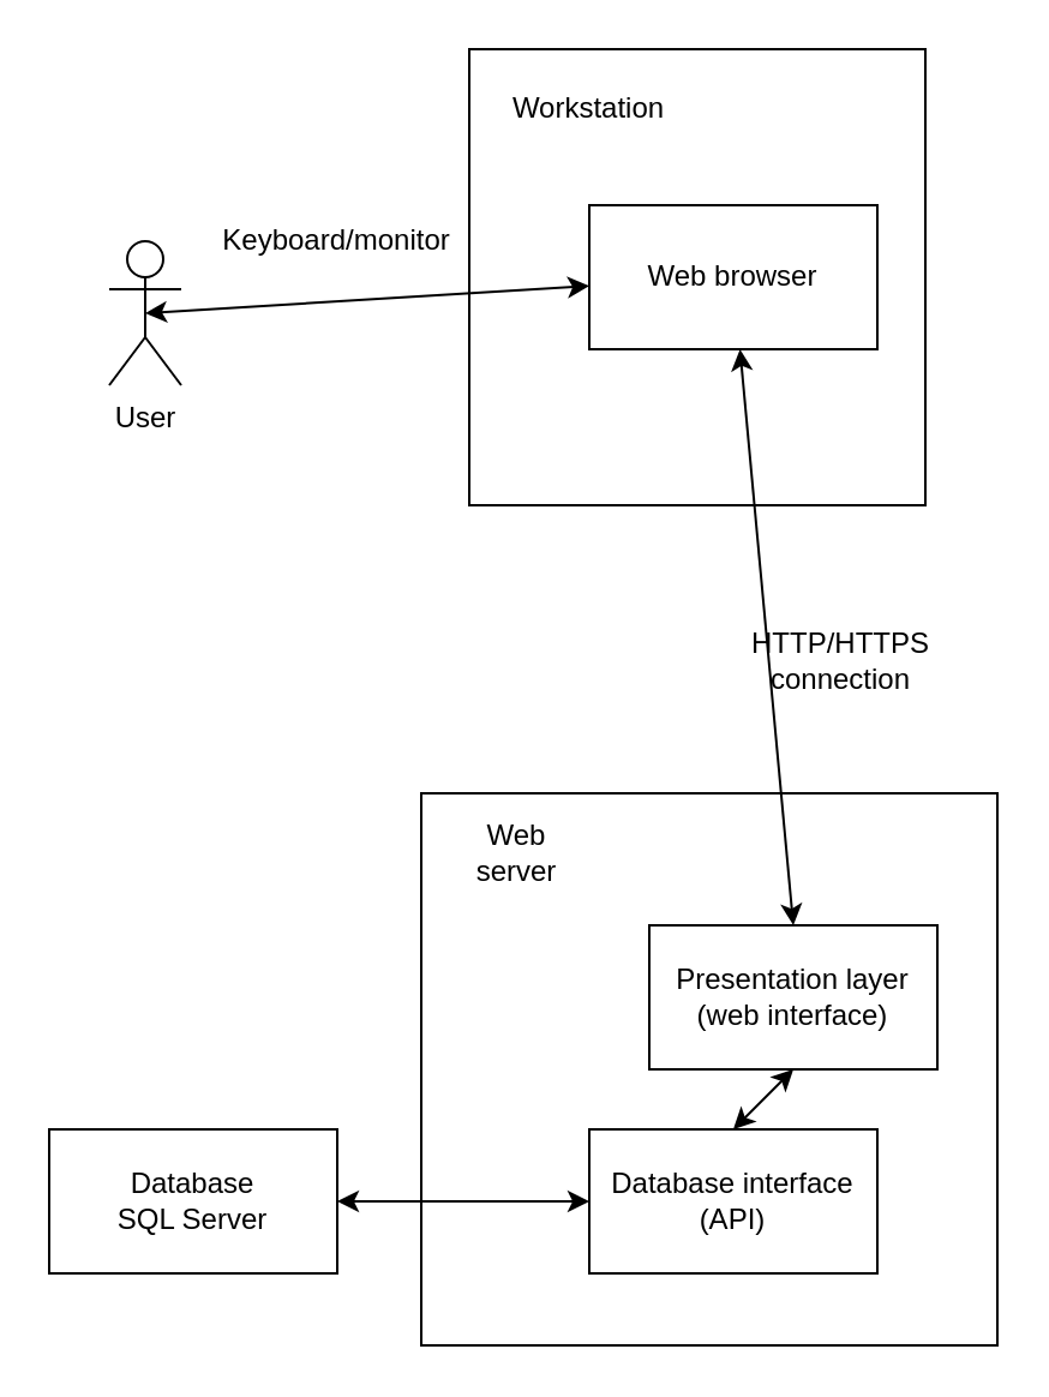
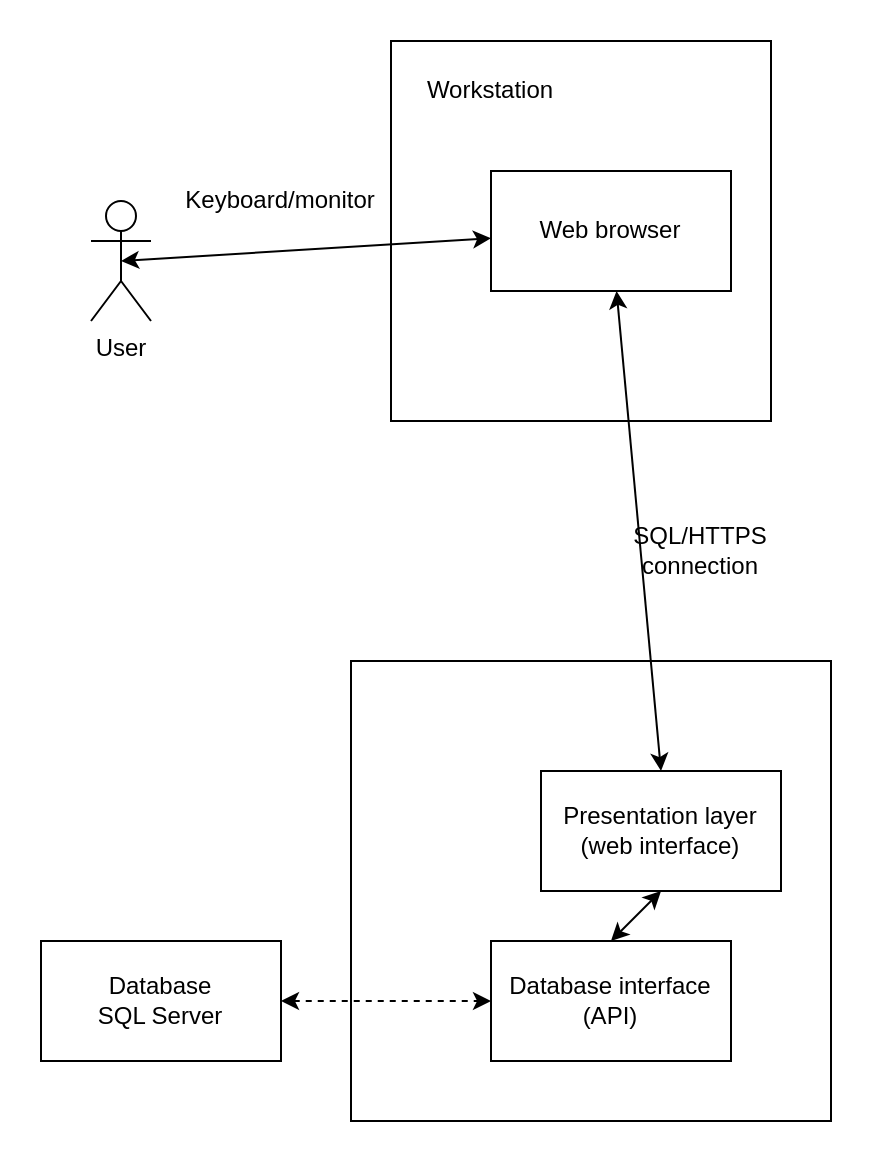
  <mxCell id="0" />
  <mxCell id="1" parent="0" />
  <mxCell id="2" value="User" style="shape=umlActor;verticalLabelPosition=bottom;verticalAlign=top;html=1;outlineConnect=0;" vertex="1" parent="1"><mxGeometry x="45" y="100" width="30" height="60" as="geometry" /></mxCell>
  <mxCell id="3" value="" style="whiteSpace=wrap;html=1;aspect=fixed;" vertex="1" parent="1"><mxGeometry x="195" y="20" width="190" height="190" as="geometry" /></mxCell>
  <mxCell id="4" value="Workstation" style="text;html=1;strokeColor=none;fillColor=none;align=center;verticalAlign=middle;whiteSpace=wrap;rounded=0;" vertex="1" parent="1"><mxGeometry x="215" y="30" width="60" height="30" as="geometry" /></mxCell>
  <mxCell id="5" value="Web browser" style="rounded=0;whiteSpace=wrap;html=1;" vertex="1" parent="1"><mxGeometry x="245" y="85" width="120" height="60" as="geometry" /></mxCell>
  <mxCell id="6" value="" style="endArrow=classic;startArrow=classic;html=1;rounded=0;exitX=0.5;exitY=0.5;exitDx=0;exitDy=0;exitPerimeter=0;" edge="1" parent="1" source="2" target="5"><mxGeometry width="50" height="50" relative="1" as="geometry"><mxPoint x="225" y="140" as="sourcePoint" /><mxPoint x="275" y="90" as="targetPoint" /></mxGeometry></mxCell>
  <mxCell id="7" value="Keyboard/monitor" style="text;html=1;strokeColor=none;fillColor=none;align=center;verticalAlign=middle;whiteSpace=wrap;rounded=0;" vertex="1" parent="1"><mxGeometry x="85" y="85" width="110" height="30" as="geometry" /></mxCell>
  <mxCell id="8" value="" style="rounded=0;whiteSpace=wrap;html=1;" vertex="1" parent="1"><mxGeometry x="175" y="330" width="240" height="230" as="geometry" /></mxCell>
  <mxCell id="9" value="" style="endArrow=classic;startArrow=classic;html=1;rounded=0;exitX=0.5;exitY=0;exitDx=0;exitDy=0;" edge="1" parent="1" source="10" target="5"><mxGeometry width="50" height="50" relative="1" as="geometry"><mxPoint x="225" y="440" as="sourcePoint" /><mxPoint x="275" y="390" as="targetPoint" /></mxGeometry></mxCell>
  <mxCell id="10" value="Presentation layer&lt;br&gt;(web interface)" style="rounded=0;whiteSpace=wrap;html=1;" vertex="1" parent="1"><mxGeometry x="270" y="385" width="120" height="60" as="geometry" /></mxCell>
  <mxCell id="11" value="Database interface&lt;br&gt;(API)" style="rounded=0;whiteSpace=wrap;html=1;" vertex="1" parent="1"><mxGeometry x="245" y="470" width="120" height="60" as="geometry" /></mxCell>
  <mxCell id="12" value="Database&lt;br&gt;SQL Server" style="rounded=0;whiteSpace=wrap;html=1;" vertex="1" parent="1"><mxGeometry x="20" y="470" width="120" height="60" as="geometry" /></mxCell>
- <mxCell id="13" value="" style="endArrow=classic;startArrow=classic;html=1;rounded=0;exitX=1;exitY=0.5;exitDx=0;exitDy=0;entryX=0;entryY=0.5;entryDx=0;entryDy=0;" edge="1" parent="1" source="12" target="11"><mxGeometry width="50" height="50" relative="1" as="geometry"><mxPoint x="225" y="440" as="sourcePoint" /><mxPoint x="275" y="390" as="targetPoint" /></mxGeometry></mxCell>
+ <mxCell id="13" value="" style="endArrow=classic;startArrow=classic;html=1;rounded=0;exitX=1;exitY=0.5;exitDx=0;exitDy=0;entryX=0;entryY=0.5;entryDx=0;entryDy=0;dashed=1;" edge="1" parent="1" source="12" target="11"><mxGeometry width="50" height="50" relative="1" as="geometry"><mxPoint x="225" y="440" as="sourcePoint" /><mxPoint x="275" y="390" as="targetPoint" /></mxGeometry></mxCell>
  <mxCell id="14" value="" style="endArrow=classic;startArrow=classic;html=1;rounded=0;exitX=0.5;exitY=0;exitDx=0;exitDy=0;entryX=0.5;entryY=1;entryDx=0;entryDy=0;" edge="1" parent="1" source="11" target="10"><mxGeometry width="50" height="50" relative="1" as="geometry"><mxPoint x="225" y="420" as="sourcePoint" /><mxPoint x="275" y="370" as="targetPoint" /></mxGeometry></mxCell>
- <mxCell id="15" value="Web server" style="text;html=1;strokeColor=none;fillColor=none;align=center;verticalAlign=middle;whiteSpace=wrap;rounded=0;" vertex="1" parent="1"><mxGeometry x="185" y="340" width="60" height="30" as="geometry" /></mxCell>
- <mxCell id="16" value="HTTP/HTTPS connection" style="text;html=1;strokeColor=none;fillColor=none;align=center;verticalAlign=middle;whiteSpace=wrap;rounded=0;" vertex="1" parent="1"><mxGeometry x="305" y="260" width="90" height="30" as="geometry" /></mxCell>
+ <mxCell id="16" value="SQL/HTTPS connection" style="text;html=1;strokeColor=none;fillColor=none;align=center;verticalAlign=middle;whiteSpace=wrap;rounded=0;" vertex="1" parent="1"><mxGeometry x="305" y="260" width="90" height="30" as="geometry" /></mxCell>
